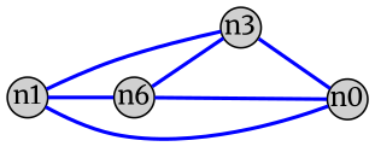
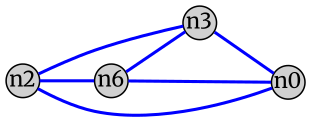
  graph {
    fontname=Merriweather
    rankdir=LR
    node [fillcolor="#d0d0d0" fixedsize=true fontname=Merriweather shape=circle style=filled]
    edge [color=blue fontname=Merriweather style=bold]
-   n1 [height=0.3 width=0.3]
+   n1 [height=0.3 width=0.3 label=n2]
    n2 [height=0.3 label=n6 width=0.3]
    n3 [height=0.3 width=0.3]
    n4 [height=0.3 label=n0 width=0.3]
    n1 -- n2
    n1 -- n3
    n1 -- n4
    n2 -- n3
    n2 -- n4
    n3 -- n4
  }
